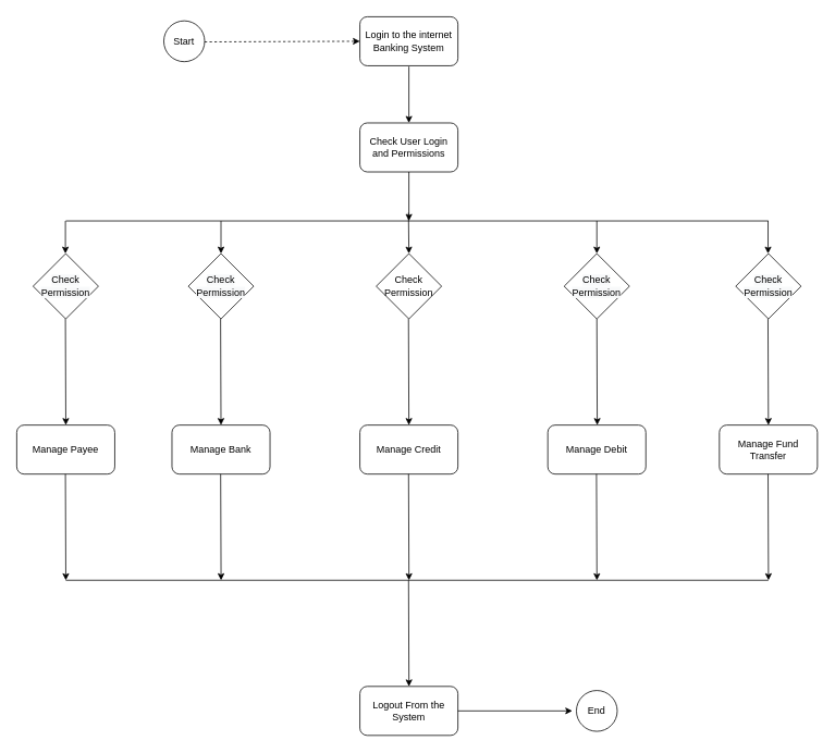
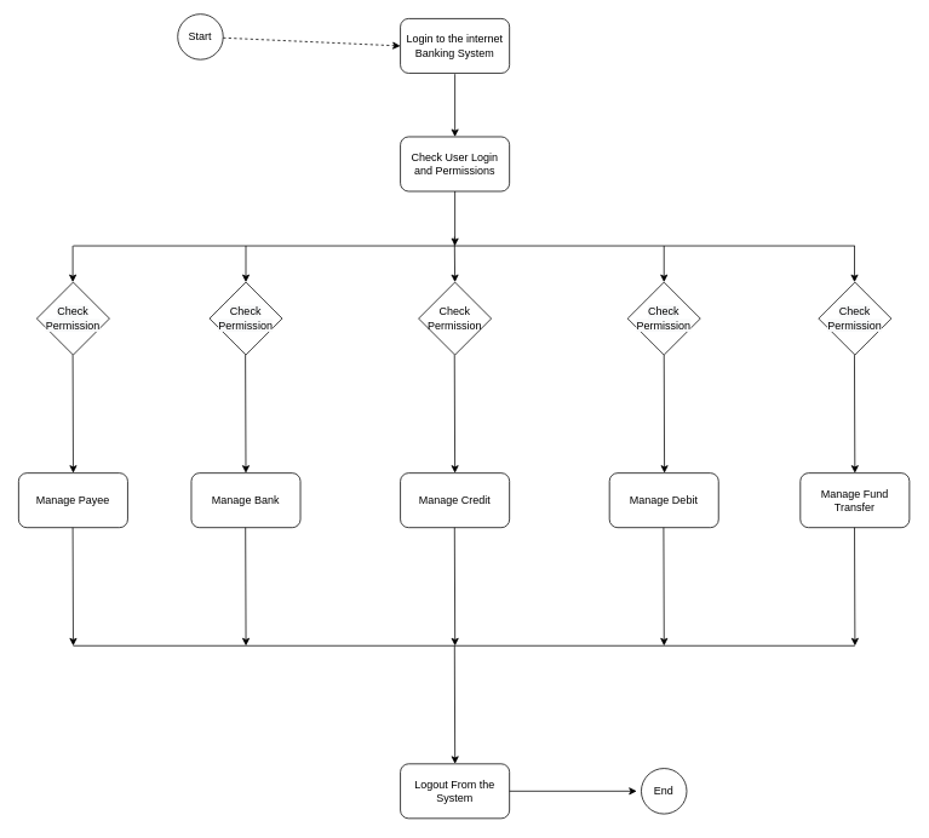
  <mxCell id="0" />
  <mxCell id="1" parent="0" />
- <mxCell id="2" value="Start" style="ellipse;whiteSpace=wrap;html=1;aspect=fixed;" vertex="1" parent="1"><mxGeometry x="200" y="25" width="50" height="50" as="geometry" /></mxCell>
+ <mxCell id="2" value="Start" style="ellipse;whiteSpace=wrap;html=1;aspect=fixed;" vertex="1" parent="1"><mxGeometry x="195" y="15" width="50" height="50" as="geometry" /></mxCell>
  <mxCell id="3" value="Login to the internet&lt;br&gt;Banking System" style="rounded=1;whiteSpace=wrap;html=1;" vertex="1" parent="1"><mxGeometry x="440" y="20" width="120" height="60" as="geometry" /></mxCell>
  <mxCell id="4" value="Check User Login and Permissions" style="rounded=1;whiteSpace=wrap;html=1;" vertex="1" parent="1"><mxGeometry x="440" y="150" width="120" height="60" as="geometry" /></mxCell>
  <mxCell id="5" value="&#10;&#10;&lt;span style=&quot;color: rgb(0, 0, 0); font-family: helvetica; font-size: 12px; font-style: normal; font-weight: 400; letter-spacing: normal; text-align: center; text-indent: 0px; text-transform: none; word-spacing: 0px; background-color: rgb(248, 249, 250); display: inline; float: none;&quot;&gt;Check&lt;/span&gt;&lt;br style=&quot;color: rgb(0, 0, 0); font-family: helvetica; font-size: 12px; font-style: normal; font-weight: 400; letter-spacing: normal; text-align: center; text-indent: 0px; text-transform: none; word-spacing: 0px; background-color: rgb(248, 249, 250);&quot;&gt;&lt;span style=&quot;color: rgb(0, 0, 0); font-family: helvetica; font-size: 12px; font-style: normal; font-weight: 400; letter-spacing: normal; text-align: center; text-indent: 0px; text-transform: none; word-spacing: 0px; background-color: rgb(248, 249, 250); display: inline; float: none;&quot;&gt;Permission&lt;/span&gt;&#10;&#10;" style="rhombus;whiteSpace=wrap;html=1;" vertex="1" parent="1"><mxGeometry x="40" y="310" width="80" height="80" as="geometry" /></mxCell>
  <mxCell id="6" value="&#10;&#10;&lt;span style=&quot;color: rgb(0, 0, 0); font-family: helvetica; font-size: 12px; font-style: normal; font-weight: 400; letter-spacing: normal; text-align: center; text-indent: 0px; text-transform: none; word-spacing: 0px; background-color: rgb(248, 249, 250); display: inline; float: none;&quot;&gt;Check&lt;/span&gt;&lt;br style=&quot;color: rgb(0, 0, 0); font-family: helvetica; font-size: 12px; font-style: normal; font-weight: 400; letter-spacing: normal; text-align: center; text-indent: 0px; text-transform: none; word-spacing: 0px; background-color: rgb(248, 249, 250);&quot;&gt;&lt;span style=&quot;color: rgb(0, 0, 0); font-family: helvetica; font-size: 12px; font-style: normal; font-weight: 400; letter-spacing: normal; text-align: center; text-indent: 0px; text-transform: none; word-spacing: 0px; background-color: rgb(248, 249, 250); display: inline; float: none;&quot;&gt;Permission&lt;/span&gt;&#10;&#10;" style="rhombus;whiteSpace=wrap;html=1;" vertex="1" parent="1"><mxGeometry x="900" y="310" width="80" height="80" as="geometry" /></mxCell>
  <mxCell id="7" value="&#10;&#10;&lt;span style=&quot;color: rgb(0, 0, 0); font-family: helvetica; font-size: 12px; font-style: normal; font-weight: 400; letter-spacing: normal; text-align: center; text-indent: 0px; text-transform: none; word-spacing: 0px; background-color: rgb(248, 249, 250); display: inline; float: none;&quot;&gt;Check&lt;/span&gt;&lt;br style=&quot;color: rgb(0, 0, 0); font-family: helvetica; font-size: 12px; font-style: normal; font-weight: 400; letter-spacing: normal; text-align: center; text-indent: 0px; text-transform: none; word-spacing: 0px; background-color: rgb(248, 249, 250);&quot;&gt;&lt;span style=&quot;color: rgb(0, 0, 0); font-family: helvetica; font-size: 12px; font-style: normal; font-weight: 400; letter-spacing: normal; text-align: center; text-indent: 0px; text-transform: none; word-spacing: 0px; background-color: rgb(248, 249, 250); display: inline; float: none;&quot;&gt;Permission&lt;/span&gt;&#10;&#10;" style="rhombus;whiteSpace=wrap;html=1;" vertex="1" parent="1"><mxGeometry x="690" y="310" width="80" height="80" as="geometry" /></mxCell>
  <mxCell id="8" value="&#10;&#10;&lt;span style=&quot;color: rgb(0, 0, 0); font-family: helvetica; font-size: 12px; font-style: normal; font-weight: 400; letter-spacing: normal; text-align: center; text-indent: 0px; text-transform: none; word-spacing: 0px; background-color: rgb(248, 249, 250); display: inline; float: none;&quot;&gt;Check&lt;/span&gt;&lt;br style=&quot;color: rgb(0, 0, 0); font-family: helvetica; font-size: 12px; font-style: normal; font-weight: 400; letter-spacing: normal; text-align: center; text-indent: 0px; text-transform: none; word-spacing: 0px; background-color: rgb(248, 249, 250);&quot;&gt;&lt;span style=&quot;color: rgb(0, 0, 0); font-family: helvetica; font-size: 12px; font-style: normal; font-weight: 400; letter-spacing: normal; text-align: center; text-indent: 0px; text-transform: none; word-spacing: 0px; background-color: rgb(248, 249, 250); display: inline; float: none;&quot;&gt;Permission&lt;/span&gt;&#10;&#10;" style="rhombus;whiteSpace=wrap;html=1;" vertex="1" parent="1"><mxGeometry x="230" y="310" width="80" height="80" as="geometry" /></mxCell>
  <mxCell id="9" value="Check&lt;br&gt;Permission" style="rhombus;whiteSpace=wrap;html=1;" vertex="1" parent="1"><mxGeometry x="460" y="310" width="80" height="80" as="geometry" /></mxCell>
  <mxCell id="10" value="Manage Payee" style="rounded=1;whiteSpace=wrap;html=1;" vertex="1" parent="1"><mxGeometry x="20" y="520" width="120" height="60" as="geometry" /></mxCell>
  <mxCell id="11" value="Manage Bank" style="rounded=1;whiteSpace=wrap;html=1;" vertex="1" parent="1"><mxGeometry x="210" y="520" width="120" height="60" as="geometry" /></mxCell>
  <mxCell id="12" value="Manage Credit" style="rounded=1;whiteSpace=wrap;html=1;" vertex="1" parent="1"><mxGeometry x="440" y="520" width="120" height="60" as="geometry" /></mxCell>
  <mxCell id="13" value="Manage Debit" style="rounded=1;whiteSpace=wrap;html=1;" vertex="1" parent="1"><mxGeometry x="670" y="520" width="120" height="60" as="geometry" /></mxCell>
  <mxCell id="14" value="Manage Fund Transfer" style="rounded=1;whiteSpace=wrap;html=1;" vertex="1" parent="1"><mxGeometry x="880" y="520" width="120" height="60" as="geometry" /></mxCell>
  <mxCell id="15" value="Logout From the System" style="rounded=1;whiteSpace=wrap;html=1;" vertex="1" parent="1"><mxGeometry x="440" y="840" width="120" height="60" as="geometry" /></mxCell>
  <mxCell id="16" value="End" style="ellipse;whiteSpace=wrap;html=1;aspect=fixed;" vertex="1" parent="1"><mxGeometry x="705" y="845" width="50" height="50" as="geometry" /></mxCell>
  <mxCell id="17" value="" style="endArrow=classic;html=1;entryX=0.5;entryY=0;entryDx=0;entryDy=0;" edge="1" parent="1" target="4"><mxGeometry width="50" height="50" relative="1" as="geometry"><mxPoint x="500" y="81" as="sourcePoint" /><mxPoint x="540" y="90" as="targetPoint" /></mxGeometry></mxCell>
  <mxCell id="18" value="" style="endArrow=classic;html=1;entryX=0;entryY=0.5;entryDx=0;entryDy=0;dashed=1;" edge="1" parent="1" source="2" target="3"><mxGeometry width="50" height="50" relative="1" as="geometry"><mxPoint x="250" y="100" as="sourcePoint" /><mxPoint x="320.711" y="50" as="targetPoint" /></mxGeometry></mxCell>
  <mxCell id="19" value="" style="endArrow=classic;html=1;exitX=0.5;exitY=1;exitDx=0;exitDy=0;" edge="1" parent="1" source="4"><mxGeometry width="50" height="50" relative="1" as="geometry"><mxPoint x="300" y="310" as="sourcePoint" /><mxPoint x="500" y="270" as="targetPoint" /></mxGeometry></mxCell>
  <mxCell id="20" value="" style="endArrow=classic;html=1;exitX=0.5;exitY=1;exitDx=0;exitDy=0;entryX=0.5;entryY=0;entryDx=0;entryDy=0;" edge="1" parent="1" target="12"><mxGeometry width="50" height="50" relative="1" as="geometry"><mxPoint x="499.5" y="390" as="sourcePoint" /><mxPoint x="499.5" y="490" as="targetPoint" /></mxGeometry></mxCell>
  <mxCell id="21" value="" style="endArrow=classic;html=1;exitX=0.5;exitY=1;exitDx=0;exitDy=0;entryX=0.5;entryY=0;entryDx=0;entryDy=0;" edge="1" parent="1"><mxGeometry width="50" height="50" relative="1" as="geometry"><mxPoint x="269.5" y="390" as="sourcePoint" /><mxPoint x="270" y="520" as="targetPoint" /></mxGeometry></mxCell>
  <mxCell id="22" value="" style="endArrow=classic;html=1;exitX=0.5;exitY=1;exitDx=0;exitDy=0;entryX=0.5;entryY=0;entryDx=0;entryDy=0;" edge="1" parent="1"><mxGeometry width="50" height="50" relative="1" as="geometry"><mxPoint x="730" y="390" as="sourcePoint" /><mxPoint x="730.5" y="520" as="targetPoint" /></mxGeometry></mxCell>
  <mxCell id="23" value="" style="endArrow=classic;html=1;exitX=0.5;exitY=1;exitDx=0;exitDy=0;entryX=0.5;entryY=0;entryDx=0;entryDy=0;" edge="1" parent="1"><mxGeometry width="50" height="50" relative="1" as="geometry"><mxPoint x="939.5" y="390" as="sourcePoint" /><mxPoint x="940" y="520" as="targetPoint" /></mxGeometry></mxCell>
  <mxCell id="24" value="" style="endArrow=none;html=1;" edge="1" parent="1"><mxGeometry width="50" height="50" relative="1" as="geometry"><mxPoint x="80" y="270" as="sourcePoint" /><mxPoint x="940" y="270" as="targetPoint" /></mxGeometry></mxCell>
  <mxCell id="25" value="" style="endArrow=classic;html=1;exitX=0.5;exitY=1;exitDx=0;exitDy=0;" edge="1" parent="1"><mxGeometry width="50" height="50" relative="1" as="geometry"><mxPoint x="499.5" y="260" as="sourcePoint" /><mxPoint x="500" y="310" as="targetPoint" /></mxGeometry></mxCell>
  <mxCell id="26" value="" style="endArrow=classic;html=1;" edge="1" parent="1"><mxGeometry width="50" height="50" relative="1" as="geometry"><mxPoint x="270" y="270" as="sourcePoint" /><mxPoint x="270" y="310" as="targetPoint" /></mxGeometry></mxCell>
  <mxCell id="27" value="" style="endArrow=classic;html=1;" edge="1" parent="1"><mxGeometry width="50" height="50" relative="1" as="geometry"><mxPoint x="79.58" y="270" as="sourcePoint" /><mxPoint x="79.58" y="310" as="targetPoint" /></mxGeometry></mxCell>
  <mxCell id="28" value="" style="endArrow=classic;html=1;" edge="1" parent="1"><mxGeometry width="50" height="50" relative="1" as="geometry"><mxPoint x="730" y="270" as="sourcePoint" /><mxPoint x="730" y="310" as="targetPoint" /></mxGeometry></mxCell>
  <mxCell id="29" value="" style="endArrow=classic;html=1;" edge="1" parent="1"><mxGeometry width="50" height="50" relative="1" as="geometry"><mxPoint x="939.58" y="270" as="sourcePoint" /><mxPoint x="939.58" y="310" as="targetPoint" /></mxGeometry></mxCell>
  <mxCell id="30" value="" style="endArrow=classic;html=1;exitX=0.5;exitY=1;exitDx=0;exitDy=0;entryX=0.5;entryY=0;entryDx=0;entryDy=0;" edge="1" parent="1"><mxGeometry width="50" height="50" relative="1" as="geometry"><mxPoint x="79.58" y="390" as="sourcePoint" /><mxPoint x="80.08" y="520" as="targetPoint" /></mxGeometry></mxCell>
  <mxCell id="31" value="" style="endArrow=none;html=1;" edge="1" parent="1"><mxGeometry width="50" height="50" relative="1" as="geometry"><mxPoint x="80" y="710" as="sourcePoint" /><mxPoint x="940" y="710" as="targetPoint" /></mxGeometry></mxCell>
  <mxCell id="32" value="" style="endArrow=classic;html=1;exitX=0.5;exitY=1;exitDx=0;exitDy=0;entryX=0.5;entryY=0;entryDx=0;entryDy=0;" edge="1" parent="1"><mxGeometry width="50" height="50" relative="1" as="geometry"><mxPoint x="79.58" y="580" as="sourcePoint" /><mxPoint x="80.08" y="710" as="targetPoint" /></mxGeometry></mxCell>
  <mxCell id="33" value="" style="endArrow=classic;html=1;exitX=0.5;exitY=1;exitDx=0;exitDy=0;entryX=0.5;entryY=0;entryDx=0;entryDy=0;" edge="1" parent="1"><mxGeometry width="50" height="50" relative="1" as="geometry"><mxPoint x="269.58" y="580" as="sourcePoint" /><mxPoint x="270.08" y="710" as="targetPoint" /></mxGeometry></mxCell>
  <mxCell id="34" value="" style="endArrow=classic;html=1;exitX=0.5;exitY=1;exitDx=0;exitDy=0;entryX=0.5;entryY=0;entryDx=0;entryDy=0;" edge="1" parent="1"><mxGeometry width="50" height="50" relative="1" as="geometry"><mxPoint x="499.58" y="580" as="sourcePoint" /><mxPoint x="500.08" y="710" as="targetPoint" /></mxGeometry></mxCell>
  <mxCell id="35" value="" style="endArrow=classic;html=1;exitX=0.5;exitY=1;exitDx=0;exitDy=0;entryX=0.5;entryY=0;entryDx=0;entryDy=0;" edge="1" parent="1"><mxGeometry width="50" height="50" relative="1" as="geometry"><mxPoint x="729.58" y="580" as="sourcePoint" /><mxPoint x="730.08" y="710" as="targetPoint" /></mxGeometry></mxCell>
  <mxCell id="36" value="" style="endArrow=classic;html=1;exitX=0.5;exitY=1;exitDx=0;exitDy=0;entryX=0.5;entryY=0;entryDx=0;entryDy=0;" edge="1" parent="1"><mxGeometry width="50" height="50" relative="1" as="geometry"><mxPoint x="939.58" y="580" as="sourcePoint" /><mxPoint x="940.08" y="710" as="targetPoint" /></mxGeometry></mxCell>
  <mxCell id="37" value="" style="endArrow=classic;html=1;exitX=0.5;exitY=1;exitDx=0;exitDy=0;entryX=0.5;entryY=0;entryDx=0;entryDy=0;" edge="1" parent="1"><mxGeometry width="50" height="50" relative="1" as="geometry"><mxPoint x="499.58" y="710" as="sourcePoint" /><mxPoint x="500.08" y="840" as="targetPoint" /></mxGeometry></mxCell>
  <mxCell id="38" value="" style="endArrow=classic;html=1;exitX=1;exitY=0.5;exitDx=0;exitDy=0;" edge="1" parent="1" source="15"><mxGeometry width="50" height="50" relative="1" as="geometry"><mxPoint x="580" y="900" as="sourcePoint" /><mxPoint x="700" y="870" as="targetPoint" /></mxGeometry></mxCell>
